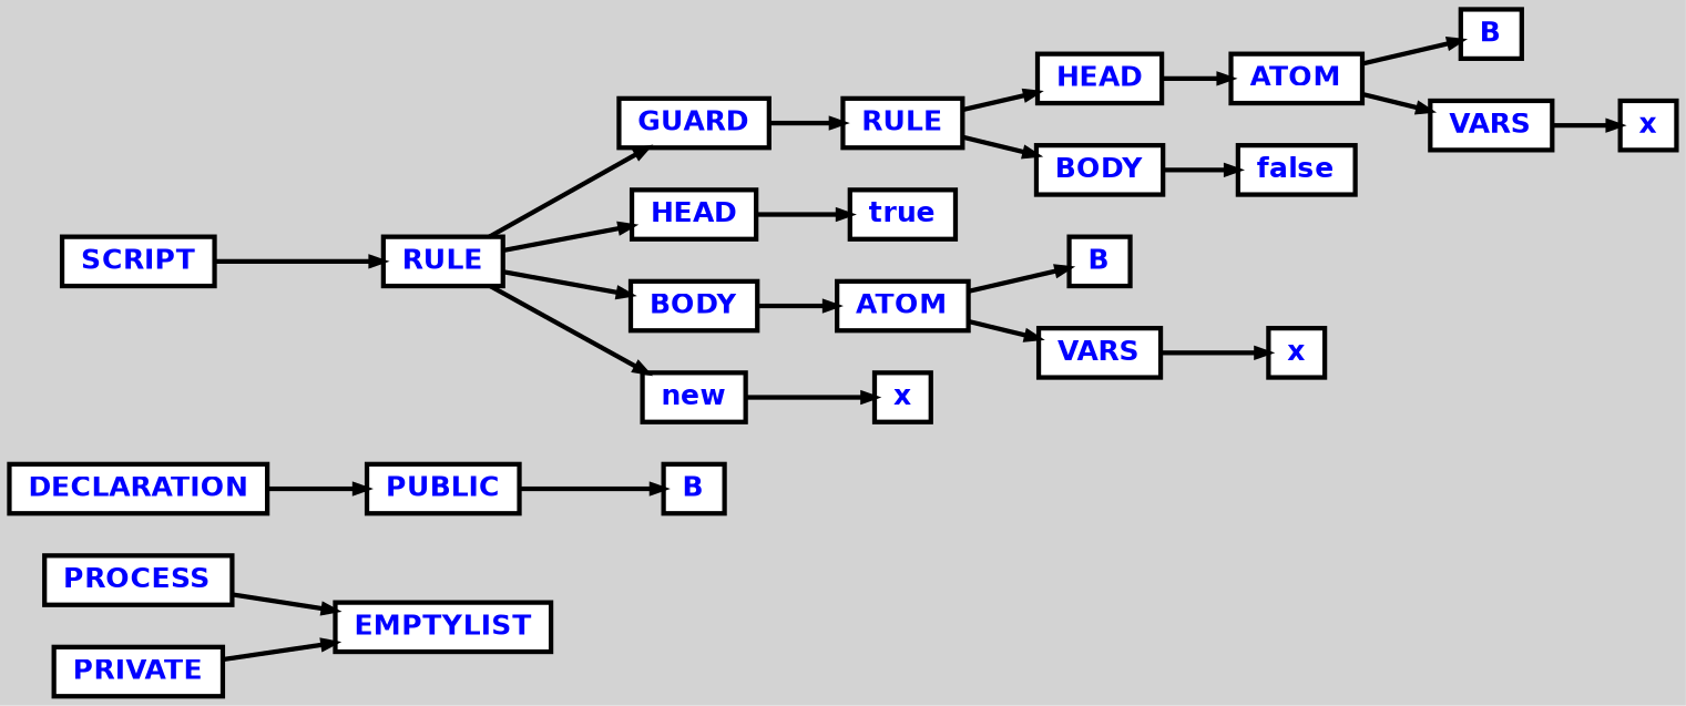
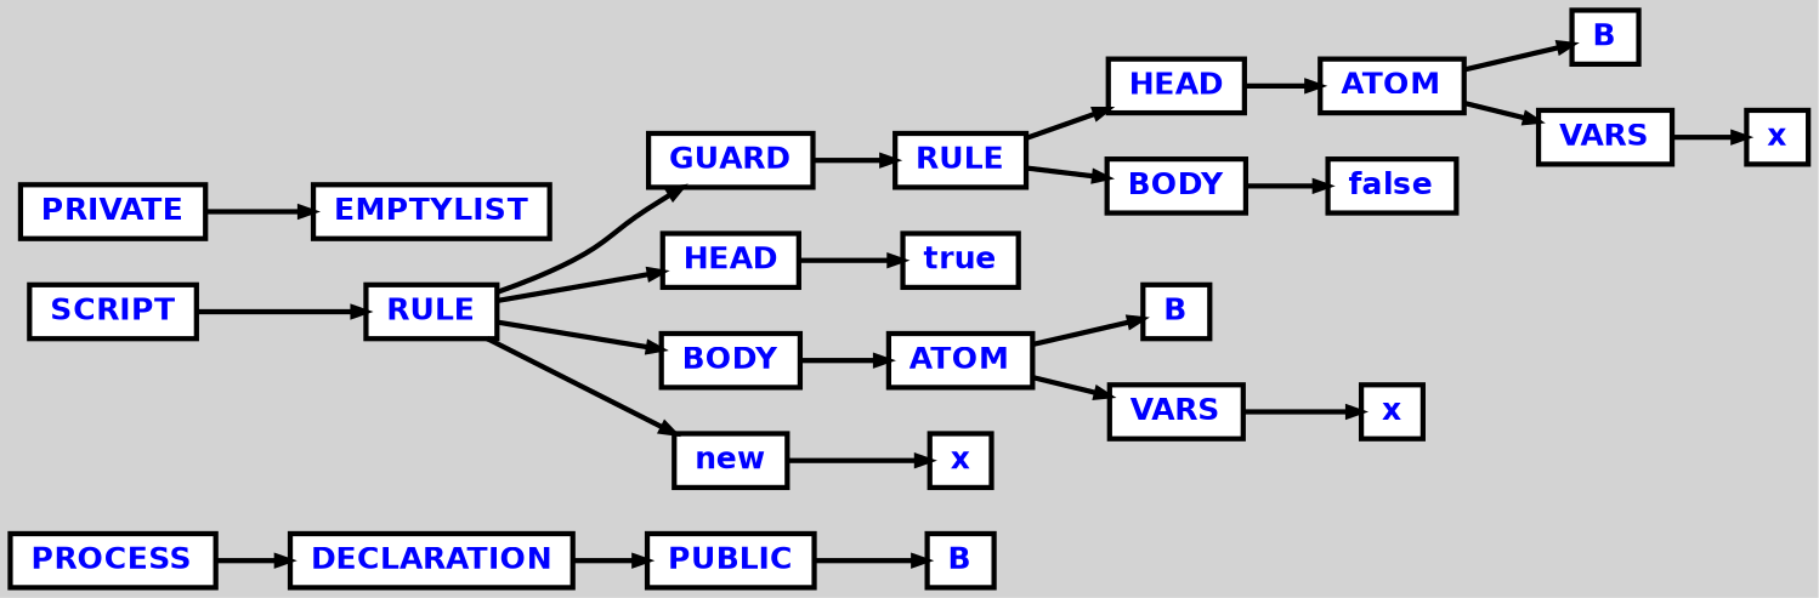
  digraph {
    bgcolor=lightgrey
    ordering=out
    rankdir=LR
    ranksep=.4
    node [color=black fillcolor=white fixedsize=false fontcolor=blue fontname="Helvetica-bold" fontsize=12 shape=box style="filled, solid, bold"]
    edge [arrowsize=.5 color=black style=bold]
    n1 [height=.25 label=PROCESS width=.25]
    n2 [height=.25 label=DECLARATION width=.25]
    n3 [height=.25 label=PUBLIC width=.25]
    n4 [height=.25 label=SCRIPT width=.25]
    n5 [height=.25 label=RULE width=.25]
    n6 [height=.25 label=B width=.25]
    n7 [height=.25 label=PRIVATE width=.25]
    n8 [height=.25 label=EMPTYLIST width=.25]
    n9 [height=.25 label=GUARD width=.25]
    n10 [height=.25 label=HEAD width=.25]
    n11 [height=.25 label=BODY width=.25]
    n12 [height=.25 label=new width=.25]
    n13 [height=.25 label=RULE width=.25]
    n14 [height=.25 label=true width=.25]
    n15 [height=.25 label=ATOM width=.25]
    n16 [height=.25 label=x width=.25]
    n17 [height=.25 label=HEAD width=.25]
    n18 [height=.25 label=BODY width=.25]
    n19 [height=.25 label=ATOM width=.25]
    n20 [height=.25 label=false width=.25]
    n21 [height=.25 label=B width=.25]
    n22 [height=.25 label=VARS width=.25]
    n23 [height=.25 label=x width=.25]
    n24 [height=.25 label=B width=.25]
    n25 [height=.25 label=VARS width=.25]
    n26 [height=.25 label=x width=.25]
-   n1 -> n8
+   n1 -> n2
    n2 -> n3
    n3 -> n6
    n4 -> n5
    n5 -> n9
    n5 -> n10
    n5 -> n11
    n5 -> n12
    n7 -> n8
    n9 -> n13
    n10 -> n14
    n11 -> n15
    n12 -> n16
    n13 -> n17
    n13 -> n18
    n15 -> n24
    n15 -> n25
    n17 -> n19
    n18 -> n20
    n19 -> n21
    n19 -> n22
    n22 -> n23
    n25 -> n26
  }
